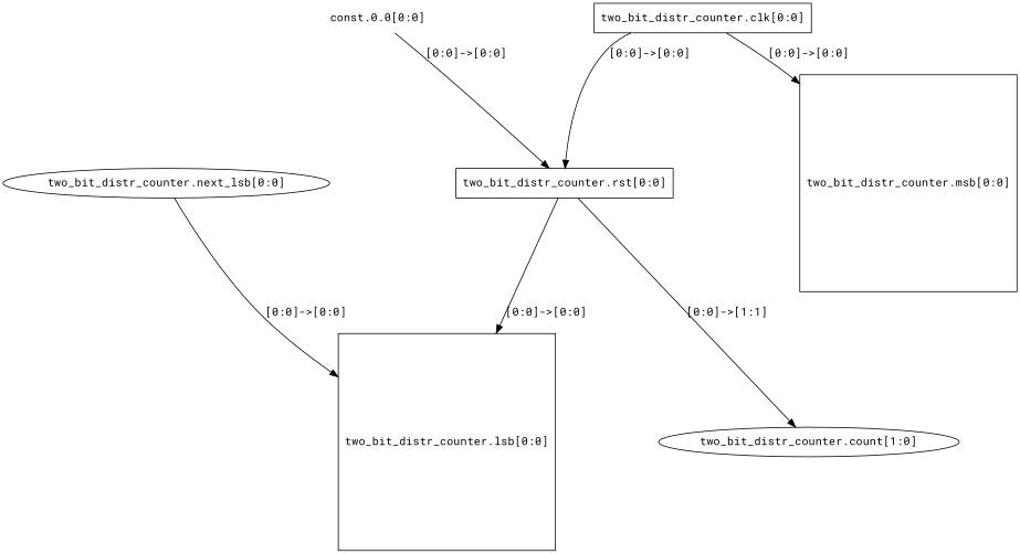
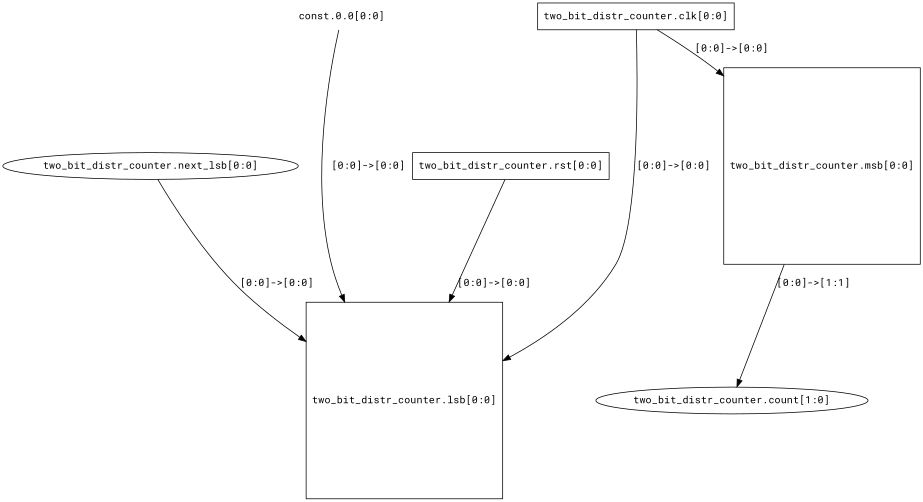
  digraph {
    fontname="Roboto Mono"
    node [fontname="Roboto Mono" shape=square]
    edge [fontname="Roboto Mono"]
    n1 [label="two_bit_distr_counter.lsb[0:0]"]
    n2 [label="two_bit_distr_counter.count[1:0]" shape=ellipse]
    n3 [label="two_bit_distr_counter.next_lsb[0:0]" shape=ellipse]
    n4 [label="two_bit_distr_counter.msb[0:0]"]
    n5 [label="const.0.0[0:0]" shape=none]
    n6 [label="two_bit_distr_counter.rst[0:0]" shape=rectangle]
    n7 [label="two_bit_distr_counter.clk[0:0]" shape=rectangle]
    n3 -> n1 [label="[0:0]->[0:0]"]
-   n6 -> n2 [label="[0:0]->[1:1]"]
-   n5 -> n6 [label="[0:0]->[0:0]"]
+   n4 -> n2 [label="[0:0]->[1:1]"]
+   n5 -> n1 [label="[0:0]->[0:0]"]
    n6 -> n1 [label="[0:0]->[0:0]"]
-   n7 -> n6 [label="[0:0]->[0:0]"]
+   n7 -> n1 [label="[0:0]->[0:0]"]
    n7 -> n4 [label="[0:0]->[0:0]"]
  }
